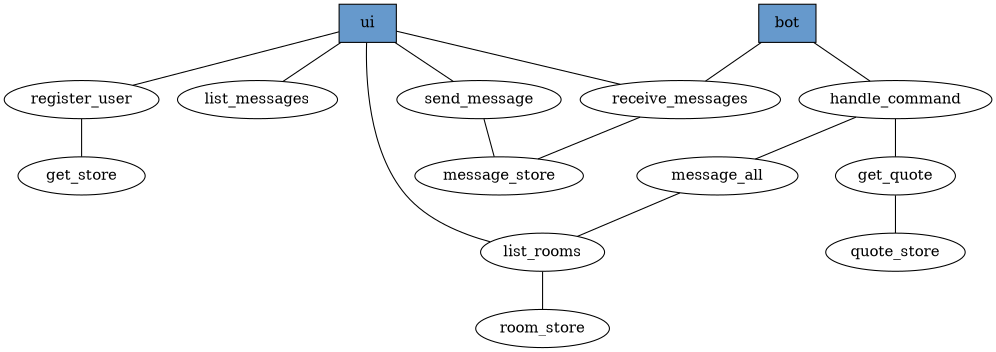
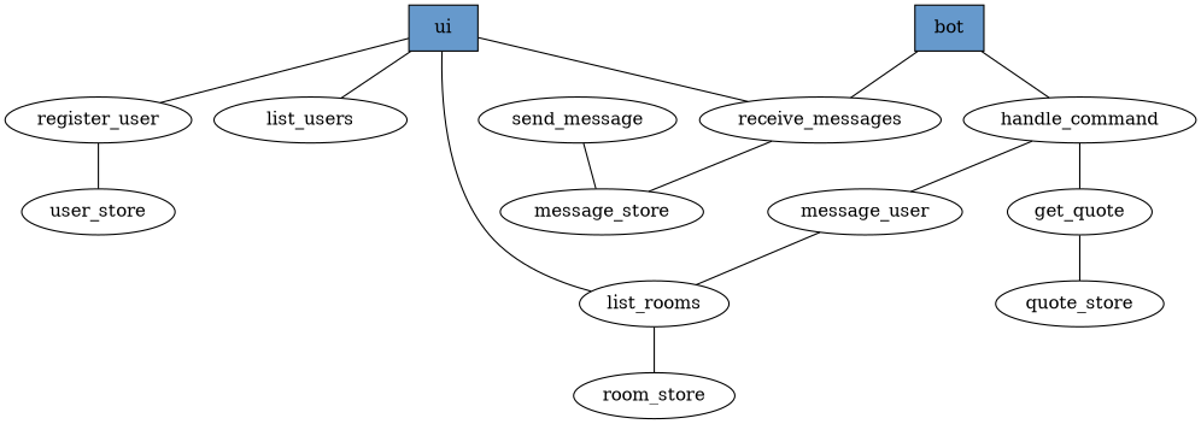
  graph {
    node [fillcolor="#6699cc" shape=ellipse style=unfilled]
    ui [shape=rect style=filled]
    send_message
    receive_messages
    register_user
-   list_users [label=list_messages]
+   list_users
    list_rooms
    message_store
-   user_store [label=get_store]
+   user_store
    room_store
    bot [shape=rect style=filled]
    handle_command
    get_quote
-   message_all
+   message_all [label=message_user]
    quote_store
-   ui -- send_message
    ui -- receive_messages
    ui -- register_user
    ui -- list_users
    ui -- list_rooms
    send_message -- message_store
    receive_messages -- message_store
    register_user -- user_store
    list_rooms -- room_store
    bot -- receive_messages
    bot -- handle_command
    handle_command -- get_quote
    handle_command -- message_all
    get_quote -- quote_store
    message_all -- list_rooms
  }
